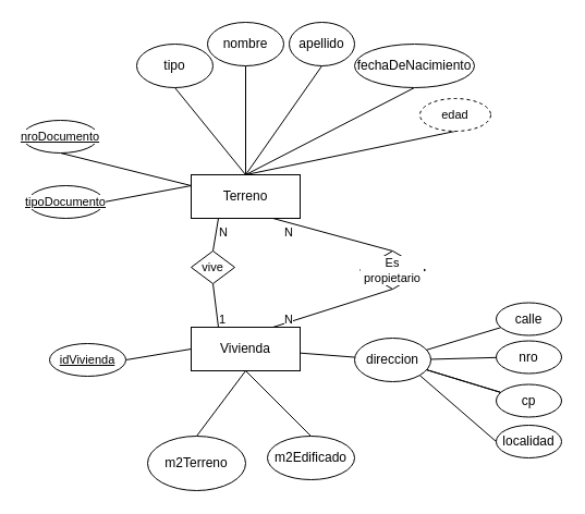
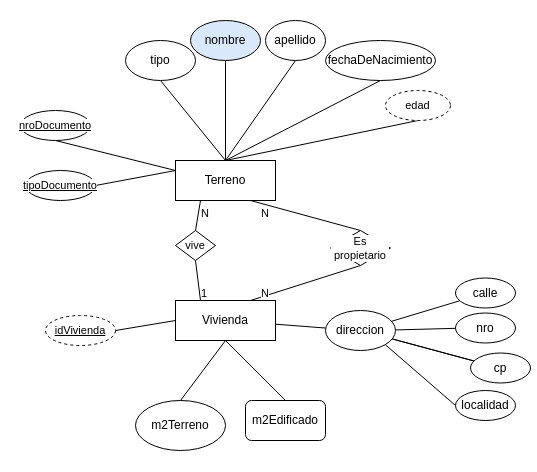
  <mxCell id="0" />
  <mxCell id="1" parent="0" />
  <mxCell id="2" style="edgeStyle=none;shape=connector;rounded=0;orthogonalLoop=1;jettySize=auto;html=1;exitX=0.5;exitY=0;exitDx=0;exitDy=0;entryX=0.5;entryY=1;entryDx=0;entryDy=0;strokeColor=default;align=center;verticalAlign=middle;fontFamily=Helvetica;fontSize=11;fontColor=default;labelBackgroundColor=default;endArrow=none;" edge="1" parent="1" source="5" target="10"><mxGeometry relative="1" as="geometry" /></mxCell>
  <mxCell id="3" style="edgeStyle=none;shape=connector;rounded=0;orthogonalLoop=1;jettySize=auto;html=1;exitX=0.5;exitY=1;exitDx=0;exitDy=0;entryX=0.25;entryY=0;entryDx=0;entryDy=0;strokeColor=default;align=center;verticalAlign=middle;fontFamily=Helvetica;fontSize=11;fontColor=default;labelBackgroundColor=default;endArrow=none;" edge="1" parent="1" source="36" target="18"><mxGeometry relative="1" as="geometry" /></mxCell>
  <mxCell id="4" style="edgeStyle=none;shape=connector;rounded=0;orthogonalLoop=1;jettySize=auto;html=1;exitX=0.5;exitY=1;exitDx=0;exitDy=0;entryX=0.75;entryY=0;entryDx=0;entryDy=0;strokeColor=default;align=center;verticalAlign=middle;fontFamily=Helvetica;fontSize=11;fontColor=default;labelBackgroundColor=default;endArrow=none;" edge="1" parent="1" source="34" target="18"><mxGeometry relative="1" as="geometry" /></mxCell>
  <mxCell id="5" value="Terreno" style="whiteSpace=wrap;html=1;align=center;" vertex="1" parent="1"><mxGeometry x="175" y="160" width="100" height="40" as="geometry" /></mxCell>
  <mxCell id="6" style="edgeStyle=none;shape=connector;rounded=0;orthogonalLoop=1;jettySize=auto;html=1;exitX=0.5;exitY=1;exitDx=0;exitDy=0;entryX=0.5;entryY=0;entryDx=0;entryDy=0;strokeColor=default;align=center;verticalAlign=middle;fontFamily=Helvetica;fontSize=11;fontColor=default;labelBackgroundColor=default;endArrow=none;" edge="1" parent="1" source="7" target="5"><mxGeometry relative="1" as="geometry" /></mxCell>
  <mxCell id="7" value="tipo" style="ellipse;whiteSpace=wrap;html=1;align=center;" vertex="1" parent="1"><mxGeometry x="125" y="40" width="70" height="40" as="geometry" /></mxCell>
  <mxCell id="8" style="edgeStyle=none;shape=connector;rounded=0;orthogonalLoop=1;jettySize=auto;html=1;exitX=0.5;exitY=1;exitDx=0;exitDy=0;entryX=0;entryY=0.25;entryDx=0;entryDy=0;strokeColor=default;align=center;verticalAlign=middle;fontFamily=Helvetica;fontSize=11;fontColor=default;labelBackgroundColor=default;endArrow=none;" edge="1" parent="1" source="9" target="5"><mxGeometry relative="1" as="geometry" /></mxCell>
  <mxCell id="9" value="nroDocumento" style="ellipse;whiteSpace=wrap;html=1;align=center;fontStyle=4;fontFamily=Helvetica;fontSize=11;fontColor=default;labelBackgroundColor=default;" vertex="1" parent="1"><mxGeometry x="20" y="110" width="70" height="30" as="geometry" /></mxCell>
- <mxCell id="10" value="nombre" style="ellipse;whiteSpace=wrap;html=1;align=center;" vertex="1" parent="1"><mxGeometry x="190" y="20" width="70" height="40" as="geometry" /></mxCell>
+ <mxCell id="10" value="nombre" style="ellipse;whiteSpace=wrap;html=1;align=center;fillColor=#dae8fc;" vertex="1" parent="1"><mxGeometry x="190" y="20" width="70" height="40" as="geometry" /></mxCell>
  <mxCell id="11" style="edgeStyle=none;shape=connector;rounded=0;orthogonalLoop=1;jettySize=auto;html=1;exitX=0.5;exitY=1;exitDx=0;exitDy=0;entryX=0.5;entryY=0;entryDx=0;entryDy=0;strokeColor=default;align=center;verticalAlign=middle;fontFamily=Helvetica;fontSize=11;fontColor=default;labelBackgroundColor=default;endArrow=none;" edge="1" parent="1" source="12" target="5"><mxGeometry relative="1" as="geometry" /></mxCell>
  <mxCell id="12" value="edad" style="ellipse;whiteSpace=wrap;html=1;align=center;dashed=1;fontFamily=Helvetica;fontSize=11;fontColor=default;labelBackgroundColor=default;" vertex="1" parent="1"><mxGeometry x="385" y="90" width="65" height="30" as="geometry" /></mxCell>
  <mxCell id="13" style="edgeStyle=none;shape=connector;rounded=0;orthogonalLoop=1;jettySize=auto;html=1;exitX=0.5;exitY=1;exitDx=0;exitDy=0;strokeColor=default;align=center;verticalAlign=middle;fontFamily=Helvetica;fontSize=11;fontColor=default;labelBackgroundColor=default;endArrow=none;" edge="1" parent="1" source="14"><mxGeometry relative="1" as="geometry"><mxPoint x="225" y="160" as="targetPoint" /></mxGeometry></mxCell>
  <mxCell id="14" value="fechaDeNacimiento" style="ellipse;whiteSpace=wrap;html=1;align=center;" vertex="1" parent="1"><mxGeometry x="325" y="40" width="110" height="40" as="geometry" /></mxCell>
  <mxCell id="15" style="edgeStyle=none;shape=connector;rounded=0;orthogonalLoop=1;jettySize=auto;html=1;exitX=0.5;exitY=1;exitDx=0;exitDy=0;strokeColor=default;align=center;verticalAlign=middle;fontFamily=Helvetica;fontSize=11;fontColor=default;labelBackgroundColor=default;endArrow=none;" edge="1" parent="1" source="16"><mxGeometry relative="1" as="geometry"><mxPoint x="225" y="160" as="targetPoint" /></mxGeometry></mxCell>
  <mxCell id="16" value="apellido" style="ellipse;whiteSpace=wrap;html=1;align=center;" vertex="1" parent="1"><mxGeometry x="265" y="20" width="60" height="40" as="geometry" /></mxCell>
  <mxCell id="17" style="edgeStyle=none;shape=connector;rounded=0;orthogonalLoop=1;jettySize=auto;html=1;exitX=0.5;exitY=1;exitDx=0;exitDy=0;entryX=0.5;entryY=0;entryDx=0;entryDy=0;strokeColor=default;align=center;verticalAlign=middle;fontFamily=Helvetica;fontSize=11;fontColor=default;labelBackgroundColor=default;endArrow=none;" edge="1" parent="1" source="18" target="31"><mxGeometry relative="1" as="geometry" /></mxCell>
  <mxCell id="18" value="Vivienda" style="whiteSpace=wrap;html=1;align=center;" vertex="1" parent="1"><mxGeometry x="175" y="300" width="100" height="40" as="geometry" /></mxCell>
  <mxCell id="19" value="" style="edgeStyle=none;shape=connector;rounded=0;orthogonalLoop=1;jettySize=auto;html=1;strokeColor=default;align=center;verticalAlign=middle;fontFamily=Helvetica;fontSize=11;fontColor=default;labelBackgroundColor=default;endArrow=none;" edge="1" parent="1" source="23" target="18"><mxGeometry relative="1" as="geometry" /></mxCell>
  <mxCell id="20" value="" style="edgeStyle=none;shape=connector;rounded=0;orthogonalLoop=1;jettySize=auto;html=1;strokeColor=default;align=center;verticalAlign=middle;fontFamily=Helvetica;fontSize=11;fontColor=default;labelBackgroundColor=default;endArrow=none;" edge="1" parent="1" source="23" target="28"><mxGeometry relative="1" as="geometry" /></mxCell>
  <mxCell id="21" value="" style="edgeStyle=none;shape=connector;rounded=0;orthogonalLoop=1;jettySize=auto;html=1;strokeColor=default;align=center;verticalAlign=middle;fontFamily=Helvetica;fontSize=11;fontColor=default;labelBackgroundColor=default;endArrow=none;" edge="1" parent="1" source="23" target="28"><mxGeometry relative="1" as="geometry" /></mxCell>
  <mxCell id="22" style="edgeStyle=none;shape=connector;rounded=0;orthogonalLoop=1;jettySize=auto;html=1;exitX=1;exitY=1;exitDx=0;exitDy=0;entryX=0;entryY=0.5;entryDx=0;entryDy=0;strokeColor=default;align=center;verticalAlign=middle;fontFamily=Helvetica;fontSize=11;fontColor=default;labelBackgroundColor=default;endArrow=none;" edge="1" parent="1" source="23" target="43"><mxGeometry relative="1" as="geometry" /></mxCell>
  <mxCell id="23" value="direccion" style="ellipse;whiteSpace=wrap;html=1;align=center;" vertex="1" parent="1"><mxGeometry x="325" y="310" width="70" height="40" as="geometry" /></mxCell>
  <mxCell id="24" value="" style="edgeStyle=none;shape=connector;rounded=0;orthogonalLoop=1;jettySize=auto;html=1;strokeColor=default;align=center;verticalAlign=middle;fontFamily=Helvetica;fontSize=11;fontColor=default;labelBackgroundColor=default;endArrow=none;" edge="1" parent="1" source="25" target="23"><mxGeometry relative="1" as="geometry" /></mxCell>
  <mxCell id="25" value="calle" style="ellipse;whiteSpace=wrap;html=1;align=center;" vertex="1" parent="1"><mxGeometry x="455" y="277.5" width="60" height="30" as="geometry" /></mxCell>
  <mxCell id="26" value="" style="edgeStyle=none;shape=connector;rounded=0;orthogonalLoop=1;jettySize=auto;html=1;strokeColor=default;align=center;verticalAlign=middle;fontFamily=Helvetica;fontSize=11;fontColor=default;labelBackgroundColor=default;endArrow=none;" edge="1" parent="1" source="27" target="23"><mxGeometry relative="1" as="geometry" /></mxCell>
  <mxCell id="27" value="nro" style="ellipse;whiteSpace=wrap;html=1;align=center;" vertex="1" parent="1"><mxGeometry x="455" y="312.5" width="60" height="30" as="geometry" /></mxCell>
- <mxCell id="28" value="cp" style="ellipse;whiteSpace=wrap;html=1;align=center;" vertex="1" parent="1"><mxGeometry x="455" y="352.5" width="60" height="30" as="geometry" /></mxCell>
+ <mxCell id="28" value="cp" style="ellipse;whiteSpace=wrap;html=1;align=center;" vertex="1" parent="1"><mxGeometry x="470" y="352.5" width="60" height="30" as="geometry" /></mxCell>
  <mxCell id="29" style="edgeStyle=none;shape=connector;rounded=0;orthogonalLoop=1;jettySize=auto;html=1;exitX=0.5;exitY=0;exitDx=0;exitDy=0;entryX=0.5;entryY=1;entryDx=0;entryDy=0;strokeColor=default;align=center;verticalAlign=middle;fontFamily=Helvetica;fontSize=11;fontColor=default;labelBackgroundColor=default;endArrow=none;" edge="1" parent="1" source="30" target="18"><mxGeometry relative="1" as="geometry" /></mxCell>
  <mxCell id="30" value="m2Terreno" style="ellipse;whiteSpace=wrap;html=1;align=center;" vertex="1" parent="1"><mxGeometry x="135" y="400" width="90" height="50" as="geometry" /></mxCell>
- <mxCell id="31" value="m2Edificado" style="ellipse;whiteSpace=wrap;html=1;align=center;" vertex="1" parent="1"><mxGeometry x="245" y="400" width="80" height="40" as="geometry" /></mxCell>
+ <mxCell id="31" value="m2Edificado" style="whiteSpace=wrap;html=1;align=center;rounded=1;" vertex="1" parent="1"><mxGeometry x="245" y="400" width="80" height="40" as="geometry" /></mxCell>
  <mxCell id="32" style="edgeStyle=none;shape=connector;rounded=0;orthogonalLoop=1;jettySize=auto;html=1;exitX=0;exitY=0.5;exitDx=0;exitDy=0;strokeColor=default;align=center;verticalAlign=middle;fontFamily=Helvetica;fontSize=11;fontColor=default;labelBackgroundColor=default;endArrow=none;" edge="1" parent="1" source="31" target="31"><mxGeometry relative="1" as="geometry" /></mxCell>
  <mxCell id="33" value="" style="edgeStyle=none;shape=connector;rounded=0;orthogonalLoop=1;jettySize=auto;html=1;exitX=0.75;exitY=1;exitDx=0;exitDy=0;entryX=0.5;entryY=0;entryDx=0;entryDy=0;strokeColor=default;align=center;verticalAlign=middle;fontFamily=Helvetica;fontSize=11;fontColor=default;labelBackgroundColor=default;endArrow=none;" edge="1" parent="1" source="5" target="34"><mxGeometry relative="1" as="geometry"><mxPoint x="250" y="200" as="sourcePoint" /><mxPoint x="250" y="300" as="targetPoint" /></mxGeometry></mxCell>
  <mxCell id="34" value="Es propietario" style="shape=rhombus;perimeter=rhombusPerimeter;whiteSpace=wrap;html=1;align=center;fontFamily=Helvetica;fontSize=11;fontColor=default;labelBackgroundColor=default;" vertex="1" parent="1"><mxGeometry x="330" y="230" width="60" height="35" as="geometry" /></mxCell>
  <mxCell id="35" value="" style="edgeStyle=none;shape=connector;rounded=0;orthogonalLoop=1;jettySize=auto;html=1;exitX=0.25;exitY=1;exitDx=0;exitDy=0;entryX=0.5;entryY=0;entryDx=0;entryDy=0;strokeColor=default;align=center;verticalAlign=middle;fontFamily=Helvetica;fontSize=11;fontColor=default;labelBackgroundColor=default;endArrow=none;" edge="1" parent="1" source="5" target="36"><mxGeometry relative="1" as="geometry"><mxPoint x="200" y="200" as="sourcePoint" /><mxPoint x="200" y="300" as="targetPoint" /></mxGeometry></mxCell>
  <mxCell id="36" value="vive" style="shape=rhombus;perimeter=rhombusPerimeter;whiteSpace=wrap;html=1;align=center;fontFamily=Helvetica;fontSize=11;fontColor=default;labelBackgroundColor=default;" vertex="1" parent="1"><mxGeometry x="175" y="230" width="40" height="30" as="geometry" /></mxCell>
  <mxCell id="37" value="1" style="text;strokeColor=none;fillColor=none;spacingLeft=4;spacingRight=4;overflow=hidden;rotatable=0;points=[[0,0.5],[1,0.5]];portConstraint=eastwest;fontSize=11;whiteSpace=wrap;html=1;fontFamily=Helvetica;fontColor=default;labelBackgroundColor=default;" vertex="1" parent="1"><mxGeometry x="195" y="280" width="40" height="30" as="geometry" /></mxCell>
  <mxCell id="38" value="N" style="text;strokeColor=none;fillColor=none;spacingLeft=4;spacingRight=4;overflow=hidden;rotatable=0;points=[[0,0.5],[1,0.5]];portConstraint=eastwest;fontSize=11;whiteSpace=wrap;html=1;fontFamily=Helvetica;fontColor=default;labelBackgroundColor=default;" vertex="1" parent="1"><mxGeometry x="195" y="200" width="40" height="30" as="geometry" /></mxCell>
  <mxCell id="39" value="N" style="text;strokeColor=none;fillColor=none;spacingLeft=4;spacingRight=4;overflow=hidden;rotatable=0;points=[[0,0.5],[1,0.5]];portConstraint=eastwest;fontSize=11;whiteSpace=wrap;html=1;fontFamily=Helvetica;fontColor=default;labelBackgroundColor=default;" vertex="1" parent="1"><mxGeometry x="255" y="280" width="40" height="30" as="geometry" /></mxCell>
  <mxCell id="40" value="N" style="text;strokeColor=none;fillColor=none;spacingLeft=4;spacingRight=4;overflow=hidden;rotatable=0;points=[[0,0.5],[1,0.5]];portConstraint=eastwest;fontSize=11;whiteSpace=wrap;html=1;fontFamily=Helvetica;fontColor=default;labelBackgroundColor=default;" vertex="1" parent="1"><mxGeometry x="255" y="200" width="40" height="30" as="geometry" /></mxCell>
  <mxCell id="41" style="edgeStyle=none;shape=connector;rounded=0;orthogonalLoop=1;jettySize=auto;html=1;exitX=1;exitY=0.5;exitDx=0;exitDy=0;entryX=0;entryY=0.5;entryDx=0;entryDy=0;strokeColor=default;align=center;verticalAlign=middle;fontFamily=Helvetica;fontSize=11;fontColor=default;labelBackgroundColor=default;endArrow=none;" edge="1" parent="1" source="42" target="18"><mxGeometry relative="1" as="geometry" /></mxCell>
- <mxCell id="42" value="idVivienda" style="ellipse;whiteSpace=wrap;html=1;align=center;fontStyle=4;fontFamily=Helvetica;fontSize=11;fontColor=default;labelBackgroundColor=default;" vertex="1" parent="1"><mxGeometry x="45" y="315" width="70" height="30" as="geometry" /></mxCell>
+ <mxCell id="42" value="idVivienda" style="ellipse;whiteSpace=wrap;html=1;align=center;fontStyle=4;fontFamily=Helvetica;fontSize=11;fontColor=default;labelBackgroundColor=default;dashed=1;" vertex="1" parent="1"><mxGeometry x="45" y="315" width="70" height="30" as="geometry" /></mxCell>
  <mxCell id="43" value="localidad" style="ellipse;whiteSpace=wrap;html=1;align=center;" vertex="1" parent="1"><mxGeometry x="455" y="390" width="60" height="30" as="geometry" /></mxCell>
  <mxCell id="44" style="edgeStyle=none;shape=connector;rounded=0;orthogonalLoop=1;jettySize=auto;html=1;exitX=1;exitY=0.5;exitDx=0;exitDy=0;entryX=0;entryY=0.25;entryDx=0;entryDy=0;strokeColor=default;align=center;verticalAlign=middle;fontFamily=Helvetica;fontSize=11;fontColor=default;labelBackgroundColor=default;endArrow=none;" edge="1" parent="1" source="45" target="5"><mxGeometry relative="1" as="geometry" /></mxCell>
  <mxCell id="45" value="tipoDocumento" style="ellipse;whiteSpace=wrap;html=1;align=center;fontStyle=4;fontFamily=Helvetica;fontSize=11;fontColor=default;labelBackgroundColor=default;" vertex="1" parent="1"><mxGeometry x="25" y="170" width="70" height="30" as="geometry" /></mxCell>
